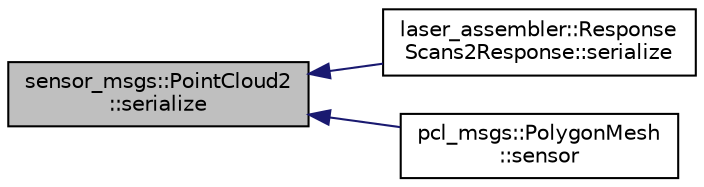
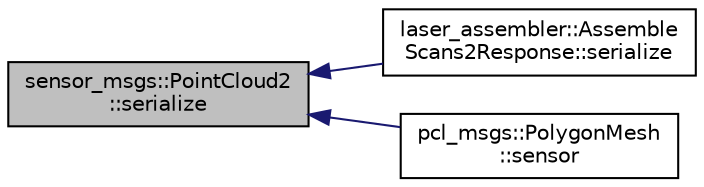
  digraph {
    rankdir=LR
    node [color=black fillcolor=white fontname=Helvetica fontsize=10 shape=record style=filled]
    edge [color=midnightblue dir=back fontname=Helvetica fontsize=10 labelfontname=Helvetica labelfontsize=10 style=solid]
    n1 [fillcolor=grey75 fontcolor=black height=0.2 label="sensor_msgs::PointCloud2\l::serialize" width=0.4]
-   n2 [height=0.2 label="laser_assembler::Response\lScans2Response::serialize" width=0.4]
+   n2 [height=0.2 label="laser_assembler::Assemble\lScans2Response::serialize" width=0.4]
    n3 [height=0.2 label="pcl_msgs::PolygonMesh\l::sensor" width=0.4]
    n1 -> n2
    n1 -> n3
  }
